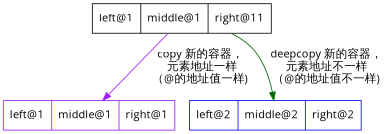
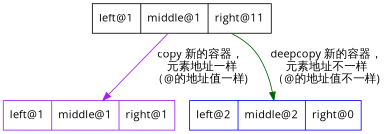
  digraph {
    fontname="Open Sans"
    node [shape=record fontname="Open Sans"]
    edge [fontname="Open Sans"]
    n1 [label="<f0> left@1|<f1> middle@1|<f2> right@11" color=black]
    n2 [label="<f0> left@1|<f1> middle@1|<f2> right@1" color=purple]
-   n3 [label="<f0> left@2|<f1> middle@2|<f2> right@2" color=blue]
+   n3 [label="<f0> left@2|<f1> middle@2|<f2> right@0" color=blue]
    n1 -> n2 [label="copy 新的容器，\n 元素地址一样\n（@的地址值一样)" color=purple]
    n1 -> n3 [label="deepcopy 新的容器，\n 元素地址不一样 \n（@的地址值不一样)" color=darkgreen]
  }
